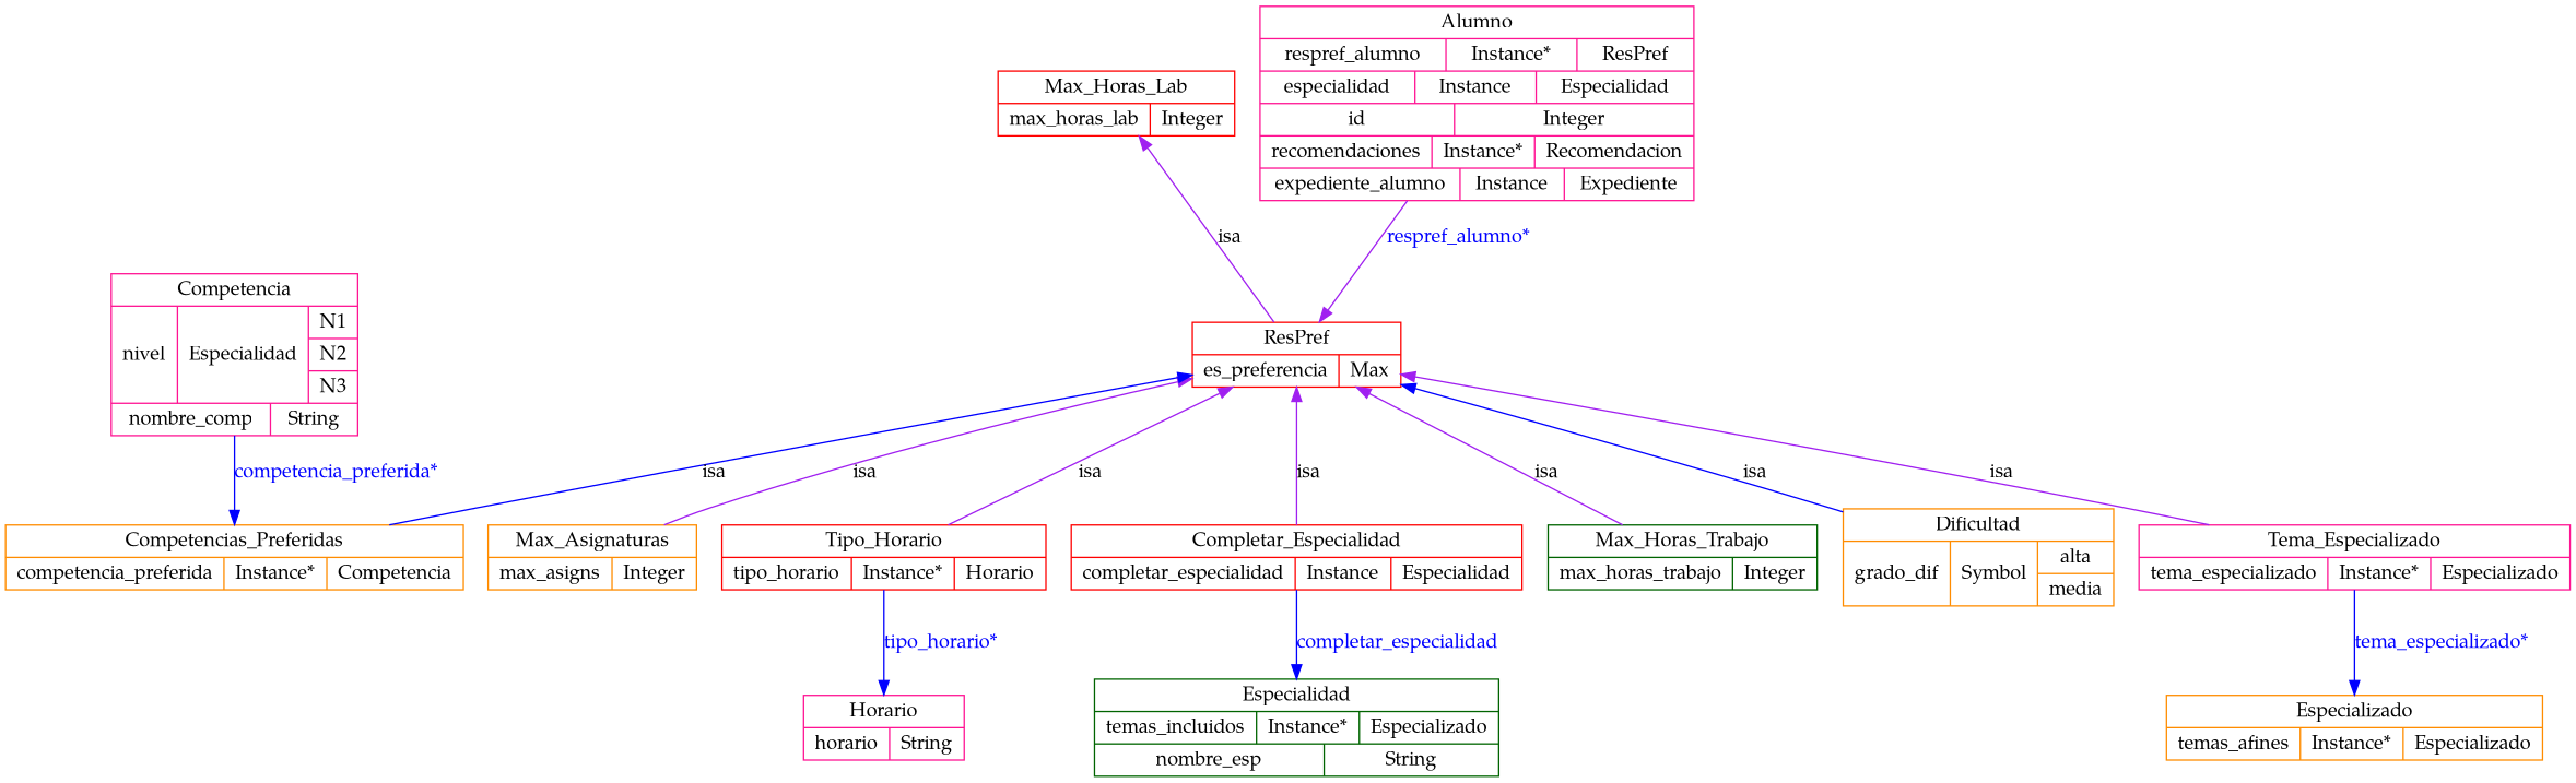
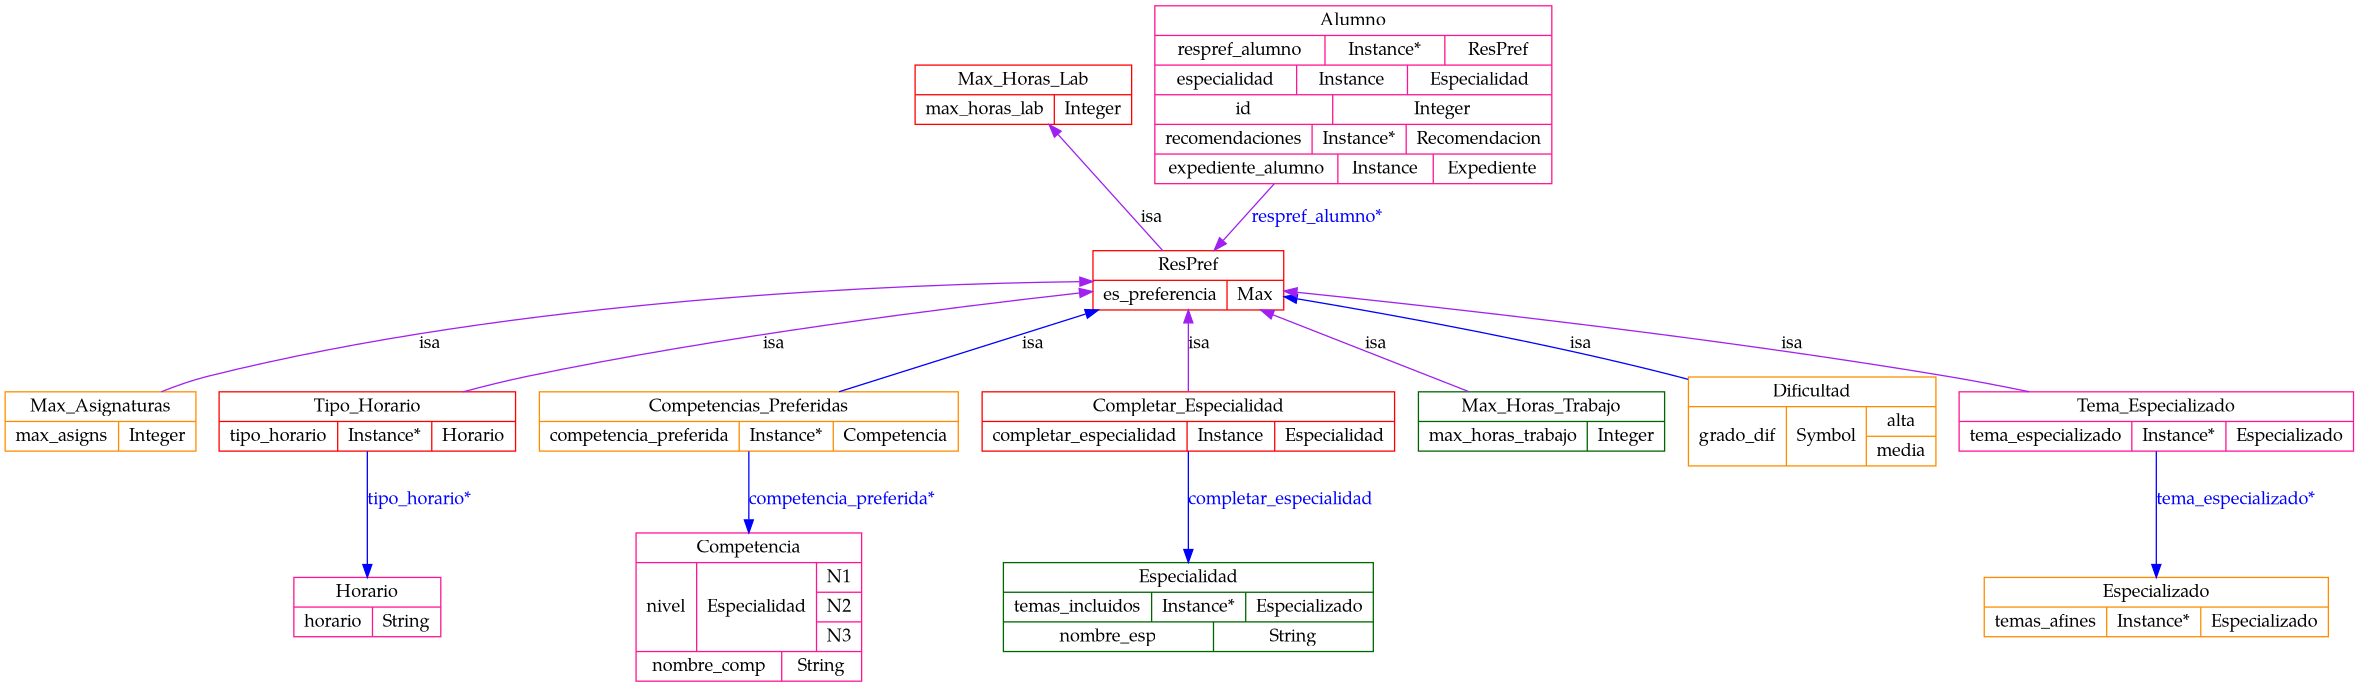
  digraph {
    fontname=Palatino
    node [color=darkorange fontcolor="0.0,0.0,0.0" fontname=Palatino shape=record]
    edge [color=purple dir=back fontcolor="0.0,0.0,0.0" fontname=Palatino]
    n1 [label="{Max_Asignaturas|{max_asigns|Integer}}"]
    n2 [color=red label="{ResPref|{es_preferencia|Max}}"]
    n3 [color=red label="{Tipo_Horario|{tipo_horario|Instance*|{Horario}}}"]
    n4 [label="{Competencias_Preferidas|{competencia_preferida|Instance*|{Competencia}}}"]
    n5 [color=red label="{Completar_Especialidad|{completar_especialidad|Instance|{Especialidad}}}"]
    n6 [color=darkgreen label="{Max_Horas_Trabajo|{max_horas_trabajo|Integer}}"]
    n7 [label="{Dificultad|{grado_dif|Symbol|{alta|media}}}"]
    n8 [color=deeppink label="{Tema_Especializado|{tema_especializado|Instance*|{Especializado}}}"]
    n9 [color=deeppink label="{Horario|{horario|String}}"]
    n10 [color=deeppink label="{Competencia|{nivel|Especialidad|{N1|N2|N3}}|{nombre_comp|String}}"]
    n11 [color=darkgreen label="{Especialidad|{temas_incluidos|Instance*|{Especializado}}|{nombre_esp|String}}"]
    n12 [color=red label="{Max_Horas_Lab|{max_horas_lab|Integer}}"]
    n13 [label="{Especializado|{temas_afines|Instance*|{Especializado}}}"]
    n14 [color=deeppink label="{Alumno|{respref_alumno|Instance*|{ResPref}}|{especialidad|Instance|{Especialidad}}|{id|Integer}|{recomendaciones|Instance*|{Recomendacion}}|{expediente_alumno|Instance|{Expediente}}}"]
    n2 -> n1 [label=isa]
    n2 -> n3 [label=isa]
    n2 -> n4 [color=blue label=isa]
    n2 -> n5 [label=isa]
    n2 -> n6 [label=isa]
    n2 -> n7 [color=blue label=isa]
    n2 -> n8 [label=isa]
    n3 -> n9 [color=blue fontcolor="0.6666667,1.0,1.0" label="tipo_horario*" style=filled dir=""]
-   n10 -> n4 [color=blue fontcolor="0.6666667,1.0,1.0" label="competencia_preferida*" style=filled dir=""]
+   n4 -> n10 [color=blue fontcolor="0.6666667,1.0,1.0" label="competencia_preferida*" style=filled dir=""]
    n5 -> n11 [color=blue fontcolor="0.6666667,1.0,1.0" label=completar_especialidad style=filled dir=""]
    n8 -> n13 [color=blue fontcolor="0.6666667,1.0,1.0" label="tema_especializado*" style=filled dir=""]
    n12 -> n2 [label=isa]
    n14 -> n2 [fontcolor="0.6666667,1.0,1.0" label="respref_alumno*" style=filled dir=""]
  }
